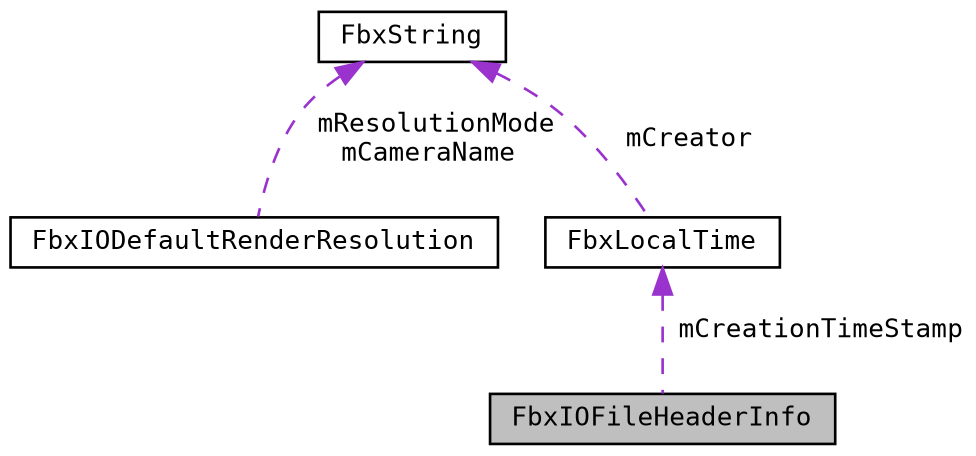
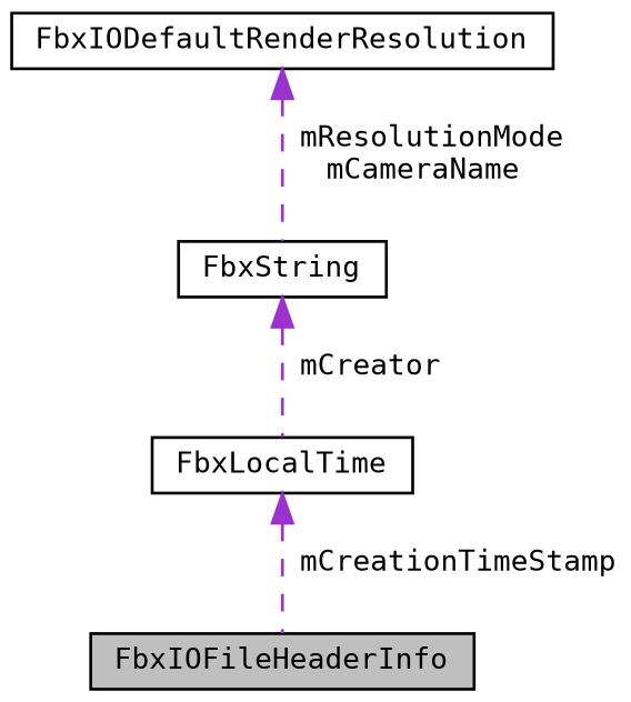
  digraph {
    fontname="DejaVu Sans Mono"
    node [color=black fillcolor=white fontname="DejaVu Sans Mono" fontsize=10 shape=record style=filled]
    edge [color=darkorchid3 dir=back fontname="DejaVu Sans Mono" fontsize=10 labelfontname=Helvetica labelfontsize=10 style=dashed]
    n1 [fillcolor=grey75 fontcolor=black height=0.2 label=FbxIOFileHeaderInfo width=0.4]
    n2 [height=0.2 label=FbxString width=0.4]
    n3 [height=0.2 label=FbxIODefaultRenderResolution width=0.4]
    n4 [height=0.2 label=FbxLocalTime width=0.4]
-   n2 -> n3 [label=" mResolutionMode\nmCameraName"]
+   n3 -> n2 [label=" mResolutionMode\nmCameraName"]
    n2 -> n4 [label=" mCreator"]
    n4 -> n1 [label=" mCreationTimeStamp"]
  }
